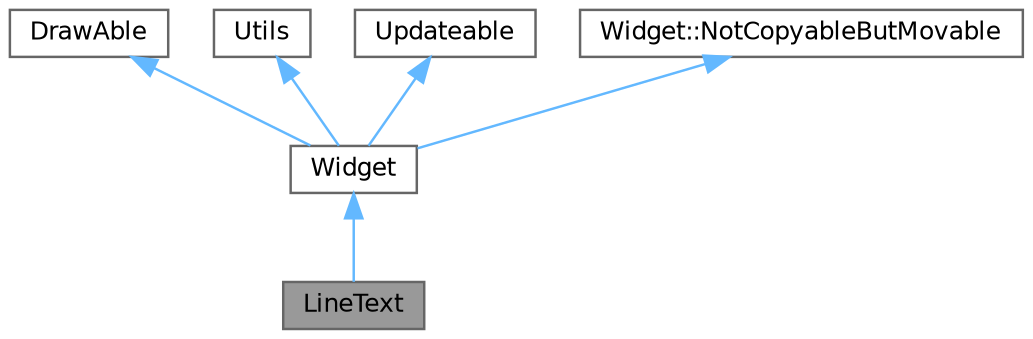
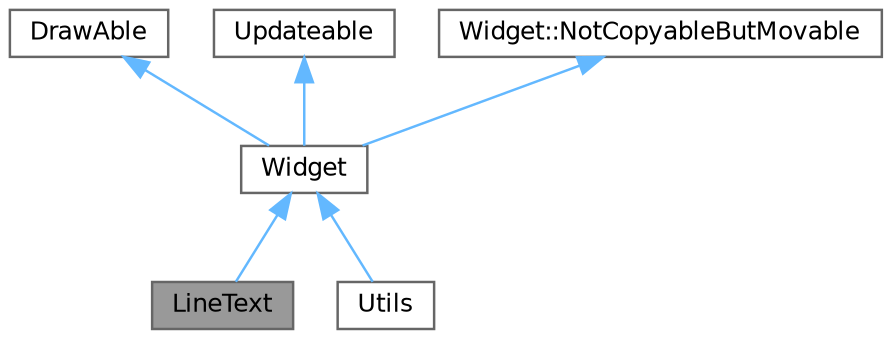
  digraph {
    node [color=gray40 fillcolor=white fontname=Helvetica fontsize=10 shape=box style=filled]
    edge [color=steelblue1 dir=back fontname=Helvetica fontsize=10 labelfontname=Helvetica labelfontsize=10 style=solid]
    n1 [fillcolor=grey60 fontcolor=black height=0.2 label=LineText width=0.4]
    n2 [height=0.2 label=Widget width=0.4]
    n3 [height=0.2 label=DrawAble width=0.4]
    n4 [height=0.2 label=Utils width=0.4]
    n5 [height=0.2 label=Updateable width=0.4]
    n6 [height=0.2 label="Widget::NotCopyableButMovable" width=0.4]
    n2 -> n1
    n3 -> n2
-   n4 -> n2
+   n2 -> n4
    n5 -> n2
    n6 -> n2
  }
